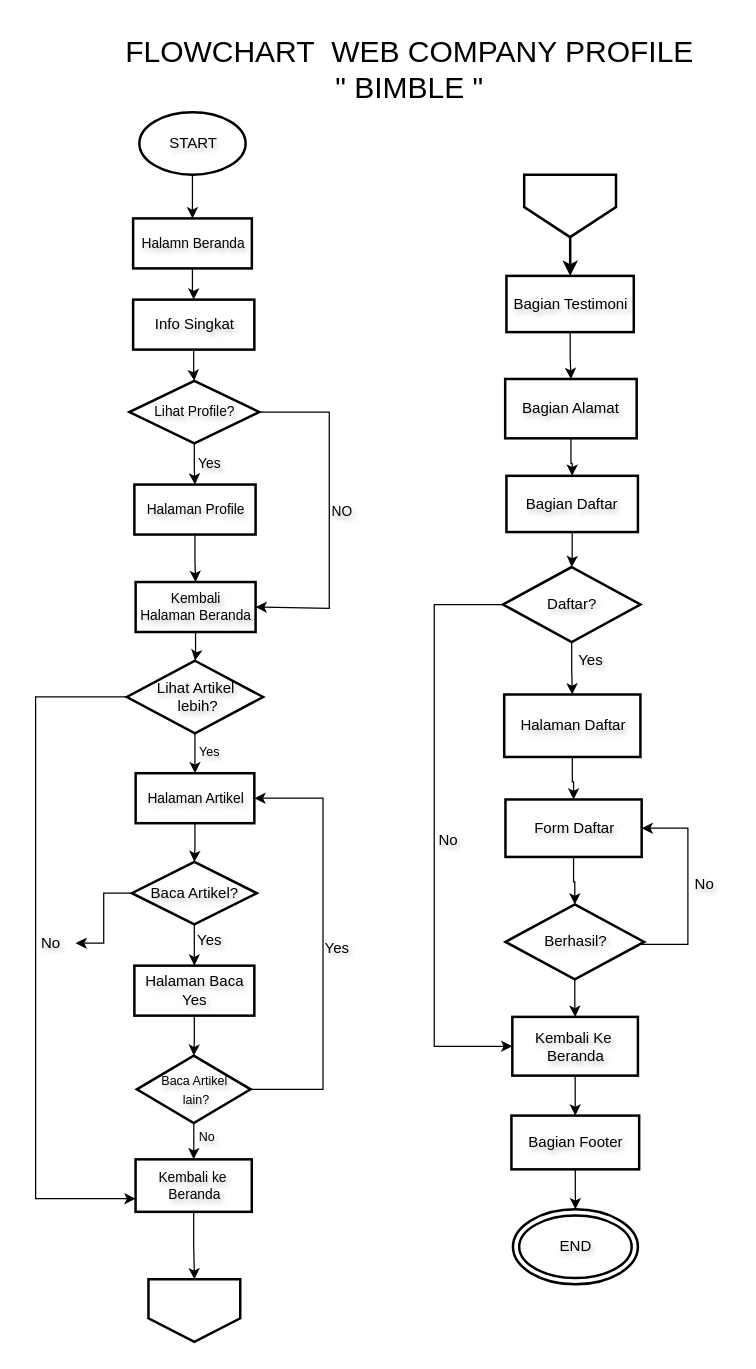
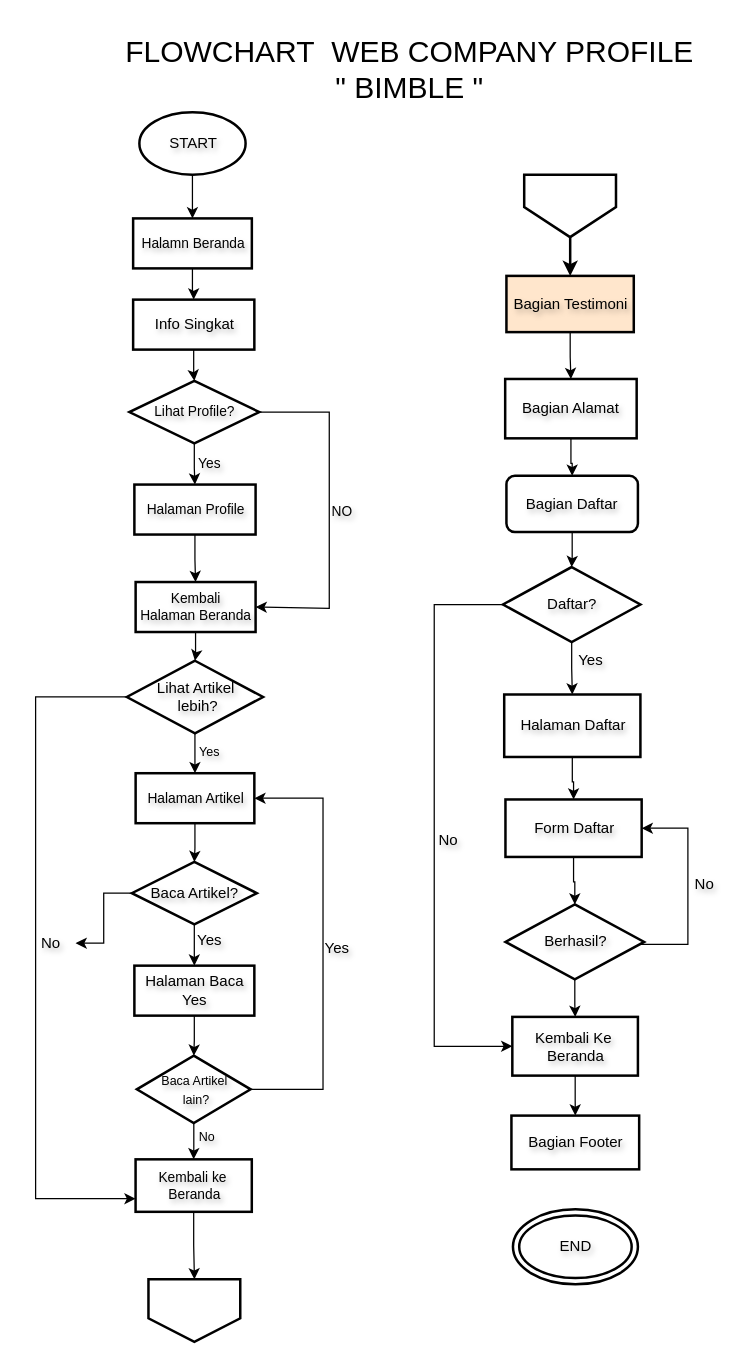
  <mxCell id="0" />
  <mxCell id="1" parent="0" />
  <mxCell id="2" value="" style="edgeStyle=orthogonalEdgeStyle;rounded=0;orthogonalLoop=1;jettySize=auto;html=1;textShadow=1;labelBorderColor=none;labelBackgroundColor=none;fontColor=default;" edge="1" parent="1" source="3" target="5"><mxGeometry relative="1" as="geometry" /></mxCell>
  <mxCell id="3" value="START" style="strokeWidth=2;html=1;shape=mxgraph.flowchart.start_1;textShadow=1;labelBorderColor=none;labelBackgroundColor=none;fontColor=default;" vertex="1" parent="1"><mxGeometry x="111.04" y="89" width="85" height="50" as="geometry" /></mxCell>
  <mxCell id="4" value="" style="edgeStyle=orthogonalEdgeStyle;rounded=0;orthogonalLoop=1;jettySize=auto;html=1;textShadow=1;labelBorderColor=none;labelBackgroundColor=none;fontColor=default;" edge="1" parent="1" source="5" target="7"><mxGeometry relative="1" as="geometry" /></mxCell>
  <mxCell id="5" value="&lt;font style=&quot;font-size: 11px;&quot;&gt;Halamn Beranda&lt;/font&gt;" style="html=1;strokeWidth=2;textShadow=1;labelBorderColor=none;labelBackgroundColor=none;fontColor=default;" vertex="1" parent="1"><mxGeometry x="106.04" y="174" width="95" height="40" as="geometry" /></mxCell>
  <mxCell id="6" value="" style="edgeStyle=orthogonalEdgeStyle;rounded=0;orthogonalLoop=1;jettySize=auto;html=1;textShadow=1;labelBorderColor=none;labelBackgroundColor=none;fontColor=default;" edge="1" parent="1" source="7" target="10"><mxGeometry relative="1" as="geometry" /></mxCell>
  <mxCell id="7" value="Info Singkat" style="html=1;strokeWidth=2;textShadow=1;labelBorderColor=none;labelBackgroundColor=none;fontColor=default;" vertex="1" parent="1"><mxGeometry x="106.04" y="239" width="97" height="40" as="geometry" /></mxCell>
  <mxCell id="8" value="" style="edgeStyle=orthogonalEdgeStyle;rounded=0;orthogonalLoop=1;jettySize=auto;html=1;textShadow=1;labelBorderColor=none;labelBackgroundColor=none;fontColor=default;" edge="1" parent="1" source="10" target="12"><mxGeometry relative="1" as="geometry" /></mxCell>
  <mxCell id="9" value="" style="edgeStyle=orthogonalEdgeStyle;rounded=0;orthogonalLoop=1;jettySize=auto;html=1;entryX=1;entryY=0.5;entryDx=0;entryDy=0;textShadow=1;labelBorderColor=none;labelBackgroundColor=none;fontColor=default;" edge="1" parent="1" source="10" target="15"><mxGeometry relative="1" as="geometry"><mxPoint x="278.04" y="489" as="targetPoint" /><Array as="points"><mxPoint x="263.04" y="329" /><mxPoint x="263.04" y="486" /></Array></mxGeometry></mxCell>
  <mxCell id="10" value="&lt;font style=&quot;font-size: 11px;&quot;&gt;Lihat Profile?&lt;/font&gt;" style="rhombus;html=1;strokeWidth=2;textShadow=1;labelBorderColor=none;labelBackgroundColor=none;fontColor=default;" vertex="1" parent="1"><mxGeometry x="103.04" y="304" width="104" height="50" as="geometry" /></mxCell>
  <mxCell id="11" value="" style="edgeStyle=orthogonalEdgeStyle;rounded=0;orthogonalLoop=1;jettySize=auto;html=1;textShadow=1;labelBorderColor=none;labelBackgroundColor=none;fontColor=default;" edge="1" parent="1" source="12" target="15"><mxGeometry relative="1" as="geometry" /></mxCell>
  <mxCell id="12" value="&lt;font style=&quot;font-size: 11px;&quot;&gt;Halaman Profile&lt;/font&gt;" style="html=1;strokeWidth=2;textShadow=1;labelBorderColor=none;labelBackgroundColor=none;fontColor=default;" vertex="1" parent="1"><mxGeometry x="107.04" y="387" width="97" height="40" as="geometry" /></mxCell>
  <mxCell id="13" value="&lt;font style=&quot;font-size: 11px;&quot;&gt;Yes&lt;/font&gt;" style="text;html=1;align=center;verticalAlign=middle;resizable=0;points=[];autosize=1;strokeColor=none;fillColor=none;textShadow=1;labelBorderColor=none;labelBackgroundColor=none;fontColor=default;" vertex="1" parent="1"><mxGeometry x="147.04" y="355" width="40" height="30" as="geometry" /></mxCell>
  <mxCell id="14" value="" style="edgeStyle=orthogonalEdgeStyle;rounded=0;orthogonalLoop=1;jettySize=auto;html=1;textShadow=1;labelBorderColor=none;labelBackgroundColor=none;fontColor=default;" edge="1" parent="1" source="15" target="19"><mxGeometry relative="1" as="geometry" /></mxCell>
  <mxCell id="15" value="&lt;div style=&quot;font-size: 11px;&quot;&gt;&lt;font style=&quot;font-size: 11px;&quot;&gt;Kembali&lt;/font&gt;&lt;/div&gt;&lt;font style=&quot;font-size: 11px;&quot;&gt;Halaman Beranda&lt;/font&gt;" style="html=1;strokeWidth=2;textShadow=1;labelBorderColor=none;labelBackgroundColor=none;fontColor=default;" vertex="1" parent="1"><mxGeometry x="108.04" y="465" width="96" height="40" as="geometry" /></mxCell>
  <mxCell id="16" value="&lt;font style=&quot;font-size: 11px;&quot;&gt;NO&lt;/font&gt;" style="text;html=1;align=center;verticalAlign=middle;resizable=0;points=[];autosize=1;strokeColor=none;fillColor=none;fontSize=11;textShadow=1;labelBorderColor=none;labelBackgroundColor=none;fontColor=default;" vertex="1" parent="1"><mxGeometry x="253.04" y="394" width="40" height="30" as="geometry" /></mxCell>
  <mxCell id="17" value="" style="edgeStyle=orthogonalEdgeStyle;rounded=0;orthogonalLoop=1;jettySize=auto;html=1;textShadow=1;labelBorderColor=none;labelBackgroundColor=none;fontColor=default;" edge="1" parent="1" source="19" target="21"><mxGeometry relative="1" as="geometry" /></mxCell>
  <mxCell id="18" value="" style="edgeStyle=orthogonalEdgeStyle;rounded=0;orthogonalLoop=1;jettySize=auto;html=1;entryX=0;entryY=0.75;entryDx=0;entryDy=0;textShadow=1;labelBorderColor=none;labelBackgroundColor=none;fontColor=default;" edge="1" parent="1" source="19" target="33"><mxGeometry relative="1" as="geometry"><mxPoint x="8" y="959" as="targetPoint" /><Array as="points"><mxPoint x="28" y="557" /><mxPoint x="28" y="958" /></Array></mxGeometry></mxCell>
  <mxCell id="19" value="&lt;font style=&quot;font-size: 12px;&quot;&gt;Lihat Artikel&lt;/font&gt;&lt;div style=&quot;&quot;&gt;&lt;font style=&quot;font-size: 12px;&quot;&gt;&amp;nbsp;lebih?&lt;/font&gt;&lt;/div&gt;" style="rhombus;html=1;strokeWidth=2;textShadow=1;labelBorderColor=none;labelBackgroundColor=none;fontColor=default;" vertex="1" parent="1"><mxGeometry x="101.04" y="528" width="109" height="58" as="geometry" /></mxCell>
  <mxCell id="20" value="" style="edgeStyle=orthogonalEdgeStyle;rounded=0;orthogonalLoop=1;jettySize=auto;html=1;textShadow=1;labelBorderColor=none;labelBackgroundColor=none;fontColor=default;" edge="1" parent="1" source="21" target="25"><mxGeometry relative="1" as="geometry" /></mxCell>
  <mxCell id="21" value="&lt;font style=&quot;font-size: 11px;&quot;&gt;Halaman Artikel&lt;/font&gt;" style="html=1;strokeWidth=2;textShadow=1;labelBorderColor=none;labelBackgroundColor=none;fontColor=default;" vertex="1" parent="1"><mxGeometry x="108.04" y="618" width="95" height="40" as="geometry" /></mxCell>
  <mxCell id="22" value="&lt;font style=&quot;font-size: 10px;&quot;&gt;Yes&lt;/font&gt;" style="text;html=1;align=center;verticalAlign=middle;resizable=0;points=[];autosize=1;strokeColor=none;fillColor=none;textShadow=1;labelBorderColor=none;labelBackgroundColor=none;fontColor=default;" vertex="1" parent="1"><mxGeometry x="147.04" y="586" width="40" height="30" as="geometry" /></mxCell>
  <mxCell id="23" value="" style="edgeStyle=orthogonalEdgeStyle;rounded=0;orthogonalLoop=1;jettySize=auto;html=1;textShadow=1;labelBorderColor=none;labelBackgroundColor=none;fontColor=default;" edge="1" parent="1" source="25" target="27"><mxGeometry relative="1" as="geometry" /></mxCell>
  <mxCell id="24" value="" style="edgeStyle=orthogonalEdgeStyle;rounded=0;orthogonalLoop=1;jettySize=auto;html=1;textShadow=1;labelBorderColor=none;labelBackgroundColor=none;fontColor=default;" edge="1" parent="1" source="25" target="35"><mxGeometry relative="1" as="geometry" /></mxCell>
  <mxCell id="25" value="Baca Artikel?" style="rhombus;html=1;strokeWidth=2;textShadow=1;labelBorderColor=none;labelBackgroundColor=none;fontColor=default;" vertex="1" parent="1"><mxGeometry x="105.04" y="689" width="100" height="50" as="geometry" /></mxCell>
  <mxCell id="26" value="" style="edgeStyle=orthogonalEdgeStyle;rounded=0;orthogonalLoop=1;jettySize=auto;html=1;textShadow=1;labelBorderColor=none;labelBackgroundColor=none;fontColor=default;" edge="1" parent="1" source="27" target="31"><mxGeometry relative="1" as="geometry" /></mxCell>
  <mxCell id="27" value="Halaman Baca&lt;div&gt;Yes&lt;/div&gt;" style="html=1;strokeWidth=2;textShadow=1;labelBorderColor=none;labelBackgroundColor=none;fontColor=default;" vertex="1" parent="1"><mxGeometry x="107.04" y="772" width="96" height="40" as="geometry" /></mxCell>
  <mxCell id="28" value="&lt;font style=&quot;font-size: 12px;&quot;&gt;Yes&lt;/font&gt;" style="text;html=1;align=center;verticalAlign=middle;resizable=0;points=[];autosize=1;strokeColor=none;fillColor=none;fontSize=12;textShadow=1;labelBorderColor=none;labelBackgroundColor=none;fontColor=default;" vertex="1" parent="1"><mxGeometry x="147.04" y="737" width="40" height="30" as="geometry" /></mxCell>
  <mxCell id="29" value="" style="edgeStyle=orthogonalEdgeStyle;rounded=0;orthogonalLoop=1;jettySize=auto;html=1;textShadow=1;labelBorderColor=none;labelBackgroundColor=none;fontColor=default;" edge="1" parent="1" source="31" target="33"><mxGeometry relative="1" as="geometry" /></mxCell>
  <mxCell id="30" value="" style="edgeStyle=orthogonalEdgeStyle;rounded=0;orthogonalLoop=1;jettySize=auto;html=1;entryX=1;entryY=0.5;entryDx=0;entryDy=0;textShadow=1;labelBorderColor=none;labelBackgroundColor=none;fontColor=default;" edge="1" parent="1" source="31" target="21"><mxGeometry relative="1" as="geometry"><mxPoint x="288" y="629" as="targetPoint" /><Array as="points"><mxPoint x="258" y="871" /><mxPoint x="258" y="638" /></Array></mxGeometry></mxCell>
  <mxCell id="31" value="&lt;font style=&quot;font-size: 10px;&quot;&gt;Baca Artikel&lt;/font&gt;&lt;div&gt;&lt;font style=&quot;font-size: 10px;&quot;&gt;&amp;nbsp;lain?&lt;/font&gt;&lt;/div&gt;" style="rhombus;html=1;strokeWidth=2;textShadow=1;labelBorderColor=none;labelBackgroundColor=none;fontColor=default;" vertex="1" parent="1"><mxGeometry x="109" y="844" width="91.08" height="54" as="geometry" /></mxCell>
  <mxCell id="32" value="" style="edgeStyle=orthogonalEdgeStyle;rounded=0;orthogonalLoop=1;jettySize=auto;html=1;textShadow=1;labelBorderColor=none;labelBackgroundColor=none;fontColor=default;" edge="1" parent="1" source="33" target="37"><mxGeometry relative="1" as="geometry" /></mxCell>
  <mxCell id="33" value="&lt;font style=&quot;font-size: 11px;&quot;&gt;Kembali ke&amp;nbsp;&lt;/font&gt;&lt;div style=&quot;font-size: 11px;&quot;&gt;&lt;font style=&quot;font-size: 11px;&quot;&gt;Beranda&lt;/font&gt;&lt;/div&gt;" style="html=1;strokeWidth=2;textShadow=1;labelBorderColor=none;labelBackgroundColor=none;fontColor=default;" vertex="1" parent="1"><mxGeometry x="108" y="927" width="93" height="42" as="geometry" /></mxCell>
  <mxCell id="34" value="&lt;font style=&quot;font-size: 12px;&quot;&gt;Yes&lt;/font&gt;" style="text;html=1;align=center;verticalAlign=middle;resizable=0;points=[];autosize=1;strokeColor=none;fillColor=none;fontSize=12;textShadow=1;labelBorderColor=none;labelBackgroundColor=none;fontColor=default;" vertex="1" parent="1"><mxGeometry x="249.04" y="743" width="40" height="30" as="geometry" /></mxCell>
  <mxCell id="35" value="&lt;font style=&quot;font-size: 12px;&quot;&gt;No&lt;/font&gt;" style="text;html=1;align=center;verticalAlign=middle;resizable=0;points=[];autosize=1;strokeColor=none;fillColor=none;fontSize=12;textShadow=1;labelBorderColor=none;labelBackgroundColor=none;fontColor=default;" vertex="1" parent="1"><mxGeometry x="20" y="739" width="40" height="30" as="geometry" /></mxCell>
  <mxCell id="36" value="&lt;font style=&quot;font-size: 10px;&quot;&gt;No&lt;/font&gt;" style="text;html=1;align=center;verticalAlign=middle;resizable=0;points=[];autosize=1;strokeColor=none;fillColor=none;textShadow=1;labelBorderColor=none;labelBackgroundColor=none;fontColor=default;" vertex="1" parent="1"><mxGeometry x="145.04" y="894" width="40" height="30" as="geometry" /></mxCell>
  <mxCell id="37" value="" style="shape=offPageConnector;html=1;strokeWidth=2;textShadow=1;labelBorderColor=none;labelBackgroundColor=none;fontColor=default;" vertex="1" parent="1"><mxGeometry x="118.31" y="1023" width="73.46" height="50" as="geometry" /></mxCell>
  <mxCell id="38" value="" style="edgeStyle=orthogonalEdgeStyle;rounded=0;orthogonalLoop=1;jettySize=auto;html=1;strokeWidth=2;textShadow=1;labelBorderColor=none;labelBackgroundColor=none;fontColor=default;" edge="1" parent="1" source="39" target="41"><mxGeometry relative="1" as="geometry" /></mxCell>
  <mxCell id="39" value="" style="shape=offPageConnector;html=1;size=0.48;strokeWidth=2;textShadow=1;labelBorderColor=none;labelBackgroundColor=none;fontColor=default;" vertex="1" parent="1"><mxGeometry x="419" y="139" width="73.46" height="50" as="geometry" /></mxCell>
  <mxCell id="40" value="" style="edgeStyle=orthogonalEdgeStyle;rounded=0;orthogonalLoop=1;jettySize=auto;html=1;textShadow=1;labelBorderColor=none;labelBackgroundColor=none;fontColor=default;" edge="1" parent="1" source="41" target="43"><mxGeometry relative="1" as="geometry" /></mxCell>
- <mxCell id="41" value="Bagian Testimoni" style="html=1;strokeWidth=2;textShadow=1;labelBorderColor=none;labelBackgroundColor=none;fontColor=default;" vertex="1" parent="1"><mxGeometry x="404.78" y="220" width="101.91" height="45" as="geometry" /></mxCell>
+ <mxCell id="41" value="Bagian Testimoni" style="html=1;strokeWidth=2;textShadow=1;labelBorderColor=none;labelBackgroundColor=none;fontColor=default;fillColor=#ffe6cc;" vertex="1" parent="1"><mxGeometry x="404.78" y="220" width="101.91" height="45" as="geometry" /></mxCell>
  <mxCell id="42" value="" style="edgeStyle=orthogonalEdgeStyle;rounded=0;orthogonalLoop=1;jettySize=auto;html=1;textShadow=1;labelBorderColor=none;labelBackgroundColor=none;fontColor=default;" edge="1" parent="1" source="43" target="45"><mxGeometry relative="1" as="geometry" /></mxCell>
  <mxCell id="43" value="Bagian Alamat" style="html=1;strokeWidth=2;textShadow=1;labelBorderColor=none;labelBackgroundColor=none;fontColor=default;" vertex="1" parent="1"><mxGeometry x="403.78" y="302.5" width="105.22" height="47.5" as="geometry" /></mxCell>
  <mxCell id="44" value="" style="edgeStyle=orthogonalEdgeStyle;rounded=0;orthogonalLoop=1;jettySize=auto;html=1;textShadow=1;labelBorderColor=none;labelBackgroundColor=none;fontColor=default;" edge="1" parent="1" source="45" target="49"><mxGeometry relative="1" as="geometry" /></mxCell>
- <mxCell id="45" value="Bagian Daftar" style="html=1;strokeWidth=2;textShadow=1;labelBorderColor=none;labelBackgroundColor=none;fontColor=default;" vertex="1" parent="1"><mxGeometry x="404.78" y="380" width="105.22" height="45" as="geometry" /></mxCell>
+ <mxCell id="45" value="Bagian Daftar" style="html=1;strokeWidth=2;textShadow=1;labelBorderColor=none;labelBackgroundColor=none;fontColor=default;rounded=1;" vertex="1" parent="1"><mxGeometry x="404.78" y="380" width="105.22" height="45" as="geometry" /></mxCell>
  <mxCell id="46" value="" style="edgeStyle=orthogonalEdgeStyle;rounded=0;orthogonalLoop=1;jettySize=auto;html=1;textShadow=1;labelBorderColor=none;labelBackgroundColor=none;fontColor=default;" edge="1" parent="1" source="49" target="51"><mxGeometry relative="1" as="geometry" /></mxCell>
  <mxCell id="47" value="" style="edgeStyle=orthogonalEdgeStyle;rounded=0;orthogonalLoop=1;jettySize=auto;html=1;entryX=0;entryY=0.5;entryDx=0;entryDy=0;textShadow=1;labelBorderColor=none;labelBackgroundColor=none;fontColor=default;" edge="1" parent="1" source="49" target="59"><mxGeometry relative="1" as="geometry"><mxPoint x="337" y="839" as="targetPoint" /><Array as="points"><mxPoint x="347" y="483" /><mxPoint x="347" y="837" /></Array></mxGeometry></mxCell>
  <mxCell id="48" value="No" style="edgeLabel;html=1;align=center;verticalAlign=middle;resizable=0;points=[];fontSize=12;textShadow=1;labelBorderColor=none;labelBackgroundColor=none;fontColor=default;" vertex="1" connectable="0" parent="47"><mxGeometry x="0.033" y="1" relative="1" as="geometry"><mxPoint x="9" as="offset" /></mxGeometry></mxCell>
  <mxCell id="49" value="Daftar?" style="rhombus;html=1;strokeWidth=2;textShadow=1;labelBorderColor=none;labelBackgroundColor=none;fontColor=default;" vertex="1" parent="1"><mxGeometry x="402" y="453" width="110" height="60" as="geometry" /></mxCell>
  <mxCell id="50" value="" style="edgeStyle=orthogonalEdgeStyle;rounded=0;orthogonalLoop=1;jettySize=auto;html=1;textShadow=1;labelBorderColor=none;labelBackgroundColor=none;fontColor=default;" edge="1" parent="1" source="51" target="53"><mxGeometry relative="1" as="geometry" /></mxCell>
  <mxCell id="51" value="Halaman Daftar" style="html=1;strokeWidth=2;textShadow=1;labelBorderColor=none;labelBackgroundColor=none;fontColor=default;" vertex="1" parent="1"><mxGeometry x="403" y="555" width="109" height="50" as="geometry" /></mxCell>
  <mxCell id="52" value="" style="edgeStyle=orthogonalEdgeStyle;rounded=0;orthogonalLoop=1;jettySize=auto;html=1;textShadow=1;labelBorderColor=none;labelBackgroundColor=none;fontColor=default;" edge="1" parent="1" source="53" target="56"><mxGeometry relative="1" as="geometry" /></mxCell>
  <mxCell id="53" value="Form Daftar" style="html=1;strokeWidth=2;textShadow=1;labelBorderColor=none;labelBackgroundColor=none;fontColor=default;" vertex="1" parent="1"><mxGeometry x="404" y="639" width="109" height="46" as="geometry" /></mxCell>
  <mxCell id="54" value="" style="edgeStyle=orthogonalEdgeStyle;rounded=0;orthogonalLoop=1;jettySize=auto;html=1;entryX=1;entryY=0.5;entryDx=0;entryDy=0;textShadow=1;labelBorderColor=none;labelBackgroundColor=none;fontColor=default;" edge="1" parent="1" source="56" target="53"><mxGeometry relative="1" as="geometry"><mxPoint x="590.5" y="753" as="targetPoint" /><Array as="points"><mxPoint x="550" y="755" /><mxPoint x="550" y="662" /></Array></mxGeometry></mxCell>
  <mxCell id="55" value="" style="edgeStyle=orthogonalEdgeStyle;rounded=0;orthogonalLoop=1;jettySize=auto;html=1;textShadow=1;labelBorderColor=none;labelBackgroundColor=none;fontColor=default;" edge="1" parent="1" source="56" target="59"><mxGeometry relative="1" as="geometry" /></mxCell>
  <mxCell id="56" value="Berhasil?" style="rhombus;html=1;strokeWidth=2;textShadow=1;labelBorderColor=none;labelBackgroundColor=none;fontColor=default;" vertex="1" parent="1"><mxGeometry x="404" y="723" width="111" height="60" as="geometry" /></mxCell>
  <mxCell id="57" value="No" style="text;html=1;align=center;verticalAlign=middle;resizable=0;points=[];autosize=1;strokeColor=none;fillColor=none;textShadow=1;labelBorderColor=none;labelBackgroundColor=none;fontColor=default;" vertex="1" parent="1"><mxGeometry x="543" y="692" width="40" height="30" as="geometry" /></mxCell>
  <mxCell id="58" value="" style="edgeStyle=orthogonalEdgeStyle;rounded=0;orthogonalLoop=1;jettySize=auto;html=1;textShadow=1;labelBorderColor=none;labelBackgroundColor=none;fontColor=default;" edge="1" parent="1" source="59" target="61"><mxGeometry relative="1" as="geometry" /></mxCell>
  <mxCell id="59" value="Kembali Ke&amp;nbsp;&lt;div&gt;Beranda&lt;/div&gt;" style="html=1;strokeWidth=2;textShadow=1;labelBorderColor=none;labelBackgroundColor=none;fontColor=default;" vertex="1" parent="1"><mxGeometry x="409.5" y="813" width="100.5" height="47" as="geometry" /></mxCell>
- <mxCell id="60" value="" style="edgeStyle=orthogonalEdgeStyle;rounded=0;orthogonalLoop=1;jettySize=auto;html=1;textShadow=1;labelBorderColor=none;labelBackgroundColor=none;fontColor=default;" edge="1" parent="1" source="61" target="62"><mxGeometry relative="1" as="geometry"><mxPoint x="459.75" y="964" as="targetPoint" /></mxGeometry></mxCell>
  <mxCell id="61" value="Bagian Footer" style="html=1;strokeWidth=2;textShadow=1;labelBorderColor=none;labelBackgroundColor=none;fontColor=default;" vertex="1" parent="1"><mxGeometry x="408.78" y="892" width="102.22" height="43" as="geometry" /></mxCell>
  <mxCell id="62" value="END" style="ellipse;shape=doubleEllipse;html=1;strokeWidth=2;textShadow=1;labelBorderColor=none;labelBackgroundColor=none;fontColor=default;" vertex="1" parent="1"><mxGeometry x="410" y="967" width="100" height="60" as="geometry" /></mxCell>
  <mxCell id="63" value="Yes" style="text;html=1;align=center;verticalAlign=middle;resizable=0;points=[];autosize=1;strokeColor=none;fillColor=none;textShadow=1;labelBorderColor=none;labelBackgroundColor=none;fontColor=default;" vertex="1" parent="1"><mxGeometry x="452" y="513" width="40" height="30" as="geometry" /></mxCell>
  <mxCell id="64" value="&lt;font style=&quot;font-size: 24px;&quot;&gt;FLOWCHART&amp;nbsp; WEB COMPANY PROFILE&lt;/font&gt;&lt;div style=&quot;font-size: 24px;&quot;&gt;&lt;font style=&quot;font-size: 24px;&quot;&gt;&quot; BIMBLE &quot;&lt;/font&gt;&lt;/div&gt;" style="text;html=1;align=center;verticalAlign=middle;resizable=0;points=[];autosize=1;strokeColor=none;fillColor=none;fontSize=24;labelBackgroundColor=none;fontColor=default;" vertex="1" parent="1"><mxGeometry x="87" y="20" width="480" height="70" as="geometry" /></mxCell>
